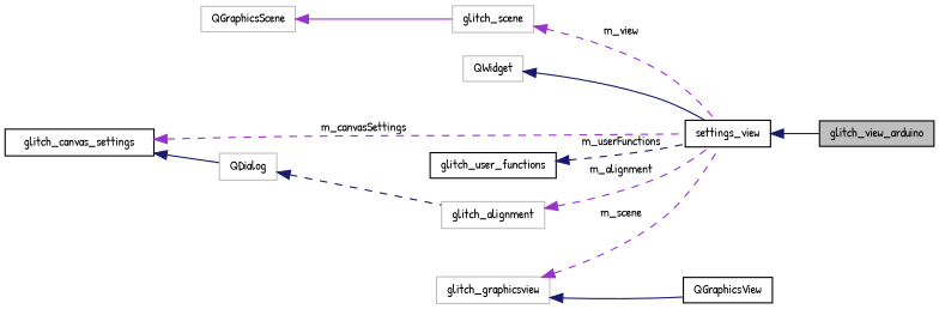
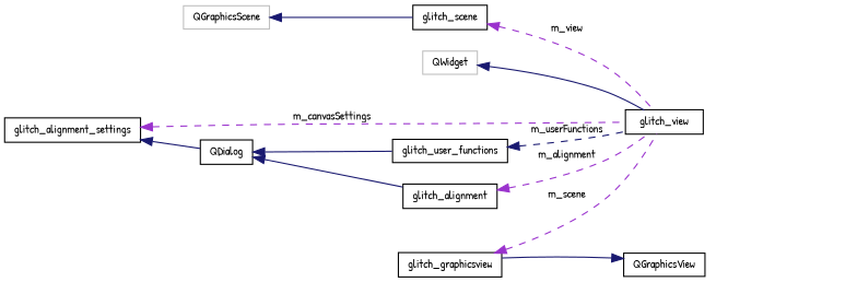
  digraph {
    fontname="Patrick Hand"
    rankdir=LR
    node [color=black fillcolor=white fontname="Patrick Hand" fontsize=10 shape=record style=filled]
    edge [color=midnightblue dir=back fontname="Patrick Hand" fontsize=10 labelfontname=Helvetica labelfontsize=10 style=solid]
-   n1 [fillcolor=grey75 fontcolor=black height=0.2 label=glitch_view_arduino width=0.4]
-   n2 [height=0.2 label=settings_view width=0.4]
+   n2 [height=0.2 label=glitch_view width=0.4]
    n3 [color=grey75 height=0.2 label=QWidget width=0.4]
    n4 [height=0.2 label=glitch_user_functions width=0.4]
-   n5 [color=grey75 height=0.2 label=QDialog width=0.4]
-   n6 [color=grey75 height=0.2 label=glitch_alignment width=0.4]
-   n7 [height=0.2 label=glitch_canvas_settings width=0.4]
-   n8 [color=grey75 height=0.2 label=glitch_graphicsview width=0.4]
+   n5 [height=0.2 label=QDialog width=0.4]
+   n6 [height=0.2 label=glitch_alignment width=0.4]
+   n7 [height=0.2 label=glitch_alignment_settings width=0.4]
+   n8 [height=0.2 label=glitch_graphicsview width=0.4]
    n9 [height=0.2 label=QGraphicsView width=0.4]
-   n10 [color=grey75 height=0.2 label=glitch_scene width=0.4]
+   n10 [height=0.2 label=glitch_scene width=0.4]
    n11 [color=grey75 height=0.2 label=QGraphicsScene width=0.4]
-   n2 -> n1
    n3 -> n2
    n4 -> n2 [label=" m_userFunctions" style=dashed]
-   n5 -> n6 [style=dashed]
+   n5 -> n4
+   n5 -> n6
    n6 -> n2 [color=darkorchid3 label=" m_alignment" style=dashed]
    n7 -> n2 [color=darkorchid3 label=" m_canvasSettings" style=dashed]
    n7 -> n5
    n8 -> n2 [color=darkorchid3 label=" m_scene" style=dashed]
-   n8 -> n9
+   n9 -> n8
    n10 -> n2 [color=darkorchid3 label=" m_view" style=dashed]
-   n11 -> n10 [color=darkorchid3]
+   n11 -> n10
  }
